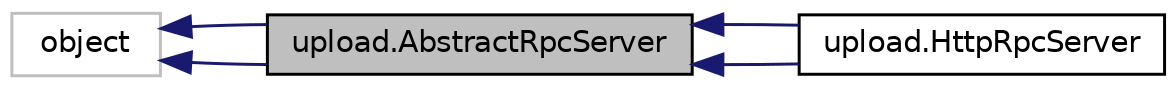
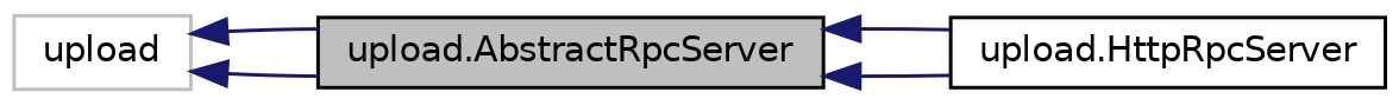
  digraph {
    rankdir=LR
    node [color=black fillcolor=white fontname=Helvetica fontsize=10 shape=record style=filled]
    edge [color=midnightblue dir=back fontname=Helvetica fontsize=10 labelfontname=Helvetica labelfontsize=10 style=solid]
    n1 [fillcolor=grey75 fontcolor=black height=0.2 label="upload.AbstractRpcServer" width=0.4]
    n2 [height=0.2 label="upload.HttpRpcServer" width=0.4]
-   n3 [color=grey75 height=0.2 label=object width=0.4]
+   n3 [color=grey75 height=0.2 label=upload width=0.4]
    n1 -> n2
    n1 -> n2
    n3 -> n1
    n3 -> n1
  }
